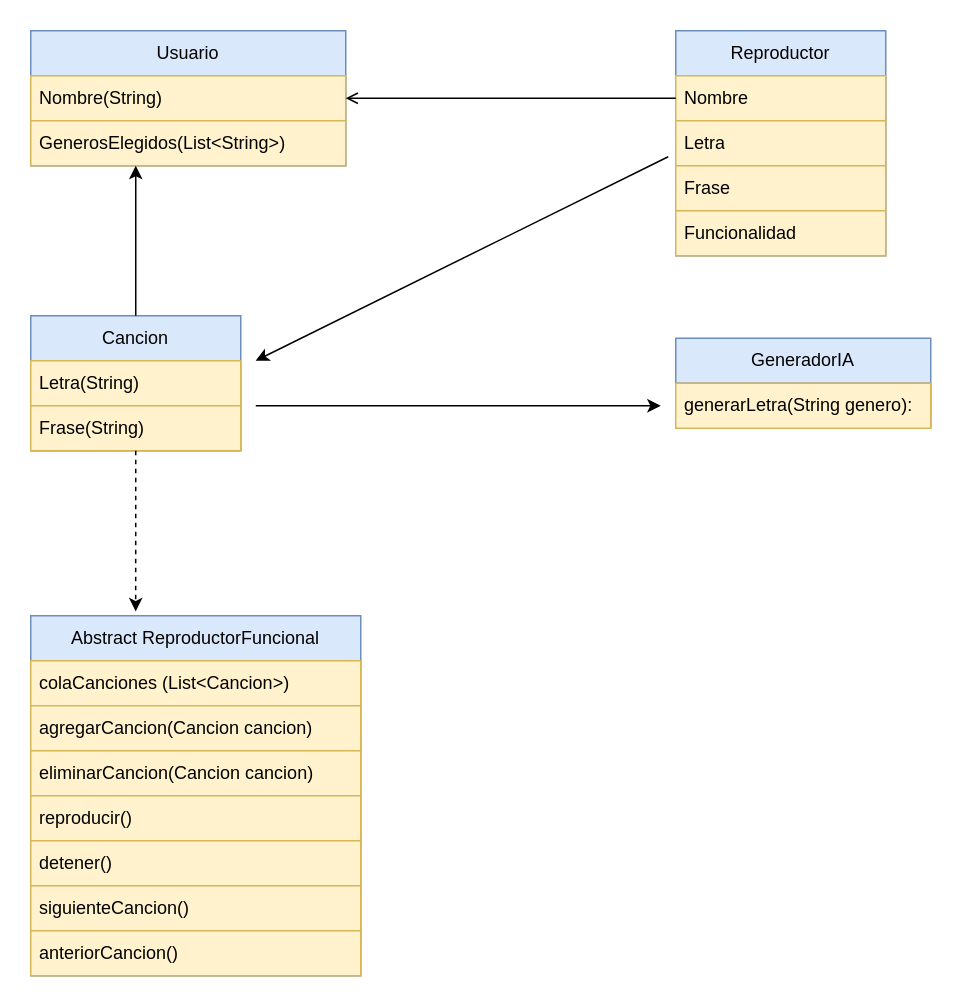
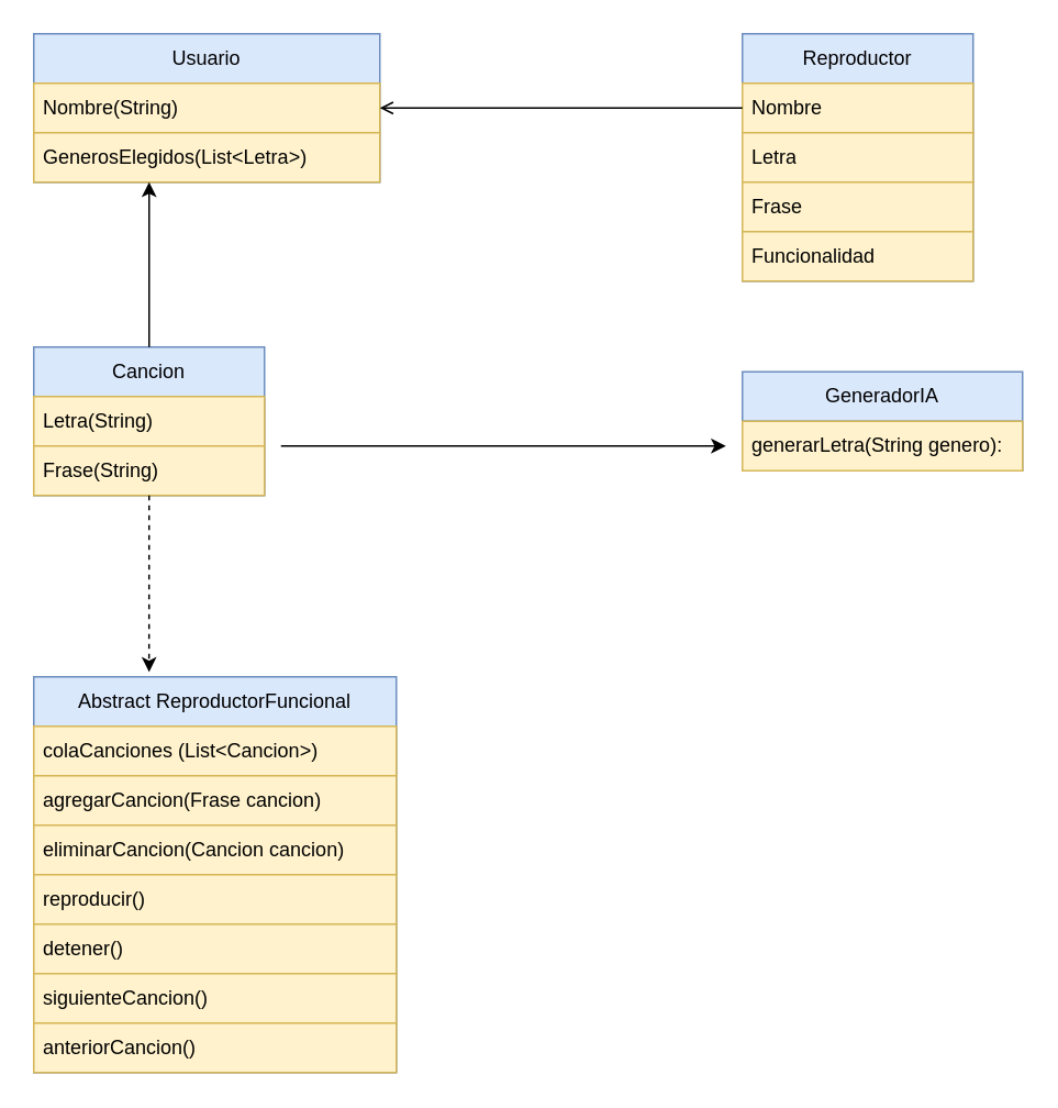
  <mxCell id="0" />
  <mxCell id="1" parent="0" />
  <mxCell id="2" value="Usuario" style="swimlane;fontStyle=0;childLayout=stackLayout;horizontal=1;startSize=30;horizontalStack=0;resizeParent=1;resizeParentMax=0;resizeLast=0;collapsible=1;marginBottom=0;whiteSpace=wrap;html=1;fillColor=#dae8fc;strokeColor=#6c8ebf;" vertex="1" parent="1"><mxGeometry x="20" y="20" width="210" height="90" as="geometry" /></mxCell>
  <mxCell id="3" value="Nombre(String)" style="text;strokeColor=#d6b656;fillColor=#fff2cc;align=left;verticalAlign=middle;spacingLeft=4;spacingRight=4;overflow=hidden;points=[[0,0.5],[1,0.5]];portConstraint=eastwest;rotatable=0;whiteSpace=wrap;html=1;" vertex="1" parent="2"><mxGeometry y="30" width="210" height="30" as="geometry" /></mxCell>
- <mxCell id="4" value="GenerosElegidos(List&amp;lt;String&amp;gt;)" style="text;strokeColor=#d6b656;fillColor=#fff2cc;align=left;verticalAlign=middle;spacingLeft=4;spacingRight=4;overflow=hidden;points=[[0,0.5],[1,0.5]];portConstraint=eastwest;rotatable=0;whiteSpace=wrap;html=1;" vertex="1" parent="2"><mxGeometry y="60" width="210" height="30" as="geometry" /></mxCell>
+ <mxCell id="4" value="GenerosElegidos(List&amp;lt;Letra&amp;gt;)" style="text;strokeColor=#d6b656;fillColor=#fff2cc;align=left;verticalAlign=middle;spacingLeft=4;spacingRight=4;overflow=hidden;points=[[0,0.5],[1,0.5]];portConstraint=eastwest;rotatable=0;whiteSpace=wrap;html=1;" vertex="1" parent="2"><mxGeometry y="60" width="210" height="30" as="geometry" /></mxCell>
  <mxCell id="5" value="Cancion" style="swimlane;fontStyle=0;childLayout=stackLayout;horizontal=1;startSize=30;horizontalStack=0;resizeParent=1;resizeParentMax=0;resizeLast=0;collapsible=1;marginBottom=0;whiteSpace=wrap;html=1;fillColor=#dae8fc;strokeColor=#6c8ebf;" vertex="1" parent="1"><mxGeometry x="20" y="210" width="140" height="90" as="geometry" /></mxCell>
  <mxCell id="6" value="Letra(String)" style="text;strokeColor=#d6b656;fillColor=#fff2cc;align=left;verticalAlign=middle;spacingLeft=4;spacingRight=4;overflow=hidden;points=[[0,0.5],[1,0.5]];portConstraint=eastwest;rotatable=0;whiteSpace=wrap;html=1;" vertex="1" parent="5"><mxGeometry y="30" width="140" height="30" as="geometry" /></mxCell>
  <mxCell id="7" value="Frase(String)" style="text;strokeColor=#d6b656;fillColor=#fff2cc;align=left;verticalAlign=middle;spacingLeft=4;spacingRight=4;overflow=hidden;points=[[0,0.5],[1,0.5]];portConstraint=eastwest;rotatable=0;whiteSpace=wrap;html=1;" vertex="1" parent="5"><mxGeometry y="60" width="140" height="30" as="geometry" /></mxCell>
  <mxCell id="8" value="GeneradorIA" style="swimlane;fontStyle=0;childLayout=stackLayout;horizontal=1;startSize=30;horizontalStack=0;resizeParent=1;resizeParentMax=0;resizeLast=0;collapsible=1;marginBottom=0;whiteSpace=wrap;html=1;fillColor=#dae8fc;strokeColor=#6c8ebf;" vertex="1" parent="1"><mxGeometry x="450" y="225" width="170" height="60" as="geometry" /></mxCell>
  <mxCell id="9" value="generarLetra(String genero):" style="text;strokeColor=#d6b656;fillColor=#fff2cc;align=left;verticalAlign=middle;spacingLeft=4;spacingRight=4;overflow=hidden;points=[[0,0.5],[1,0.5]];portConstraint=eastwest;rotatable=0;whiteSpace=wrap;html=1;" vertex="1" parent="8"><mxGeometry y="30" width="170" height="30" as="geometry" /></mxCell>
  <mxCell id="10" value="Abstract ReproductorFuncional" style="swimlane;fontStyle=0;childLayout=stackLayout;horizontal=1;startSize=30;horizontalStack=0;resizeParent=1;resizeParentMax=0;resizeLast=0;collapsible=1;marginBottom=0;whiteSpace=wrap;html=1;fillColor=#dae8fc;strokeColor=#6c8ebf;" vertex="1" parent="1"><mxGeometry x="20" y="410" width="220" height="240" as="geometry" /></mxCell>
  <mxCell id="11" value="colaCanciones (List&amp;lt;Cancion&amp;gt;)" style="text;strokeColor=#d6b656;fillColor=#fff2cc;align=left;verticalAlign=middle;spacingLeft=4;spacingRight=4;overflow=hidden;points=[[0,0.5],[1,0.5]];portConstraint=eastwest;rotatable=0;whiteSpace=wrap;html=1;" vertex="1" parent="10"><mxGeometry y="30" width="220" height="30" as="geometry" /></mxCell>
- <mxCell id="12" value="agregarCancion(Cancion cancion)" style="text;strokeColor=#d6b656;fillColor=#fff2cc;align=left;verticalAlign=middle;spacingLeft=4;spacingRight=4;overflow=hidden;points=[[0,0.5],[1,0.5]];portConstraint=eastwest;rotatable=0;whiteSpace=wrap;html=1;" vertex="1" parent="10"><mxGeometry y="60" width="220" height="30" as="geometry" /></mxCell>
+ <mxCell id="12" value="agregarCancion(Frase cancion)" style="text;strokeColor=#d6b656;fillColor=#fff2cc;align=left;verticalAlign=middle;spacingLeft=4;spacingRight=4;overflow=hidden;points=[[0,0.5],[1,0.5]];portConstraint=eastwest;rotatable=0;whiteSpace=wrap;html=1;" vertex="1" parent="10"><mxGeometry y="60" width="220" height="30" as="geometry" /></mxCell>
  <mxCell id="13" value="eliminarCancion(Cancion cancion)" style="text;strokeColor=#d6b656;fillColor=#fff2cc;align=left;verticalAlign=middle;spacingLeft=4;spacingRight=4;overflow=hidden;points=[[0,0.5],[1,0.5]];portConstraint=eastwest;rotatable=0;whiteSpace=wrap;html=1;" vertex="1" parent="10"><mxGeometry y="90" width="220" height="30" as="geometry" /></mxCell>
  <mxCell id="14" value="reproducir()" style="text;strokeColor=#d6b656;fillColor=#fff2cc;align=left;verticalAlign=middle;spacingLeft=4;spacingRight=4;overflow=hidden;points=[[0,0.5],[1,0.5]];portConstraint=eastwest;rotatable=0;whiteSpace=wrap;html=1;" vertex="1" parent="10"><mxGeometry y="120" width="220" height="30" as="geometry" /></mxCell>
  <mxCell id="15" value="detener()" style="text;strokeColor=#d6b656;fillColor=#fff2cc;align=left;verticalAlign=middle;spacingLeft=4;spacingRight=4;overflow=hidden;points=[[0,0.5],[1,0.5]];portConstraint=eastwest;rotatable=0;whiteSpace=wrap;html=1;" vertex="1" parent="10"><mxGeometry y="150" width="220" height="30" as="geometry" /></mxCell>
  <mxCell id="16" value="siguienteCancion()" style="text;strokeColor=#d6b656;fillColor=#fff2cc;align=left;verticalAlign=middle;spacingLeft=4;spacingRight=4;overflow=hidden;points=[[0,0.5],[1,0.5]];portConstraint=eastwest;rotatable=0;whiteSpace=wrap;html=1;" vertex="1" parent="10"><mxGeometry y="180" width="220" height="30" as="geometry" /></mxCell>
  <mxCell id="17" value="anteriorCancion()" style="text;strokeColor=#d6b656;fillColor=#fff2cc;align=left;verticalAlign=middle;spacingLeft=4;spacingRight=4;overflow=hidden;points=[[0,0.5],[1,0.5]];portConstraint=eastwest;rotatable=0;whiteSpace=wrap;html=1;" vertex="1" parent="10"><mxGeometry y="210" width="220" height="30" as="geometry" /></mxCell>
  <mxCell id="18" value="" style="endArrow=classic;html=1;rounded=0;" edge="1" parent="1"><mxGeometry width="50" height="50" relative="1" as="geometry"><mxPoint x="170" y="270" as="sourcePoint" /><mxPoint x="440" y="270" as="targetPoint" /></mxGeometry></mxCell>
  <mxCell id="19" value="" style="endArrow=classic;html=1;rounded=0;exitX=0.5;exitY=0;exitDx=0;exitDy=0;" edge="1" parent="1" source="5"><mxGeometry width="50" height="50" relative="1" as="geometry"><mxPoint x="260" y="340" as="sourcePoint" /><mxPoint x="90" y="110" as="targetPoint" /></mxGeometry></mxCell>
  <mxCell id="20" value="" style="endArrow=classic;html=1;rounded=0;exitX=0.5;exitY=1;exitDx=0;exitDy=0;exitPerimeter=0;entryX=0.318;entryY=-0.012;entryDx=0;entryDy=0;entryPerimeter=0;dashed=1;" edge="1" parent="1" source="7" target="10"><mxGeometry width="50" height="50" relative="1" as="geometry"><mxPoint x="260" y="340" as="sourcePoint" /><mxPoint x="310" y="290" as="targetPoint" /></mxGeometry></mxCell>
  <mxCell id="21" value="Reproductor" style="swimlane;fontStyle=0;childLayout=stackLayout;horizontal=1;startSize=30;horizontalStack=0;resizeParent=1;resizeParentMax=0;resizeLast=0;collapsible=1;marginBottom=0;whiteSpace=wrap;html=1;fillColor=#dae8fc;strokeColor=#6c8ebf;" vertex="1" parent="1"><mxGeometry x="450" y="20" width="140" height="150" as="geometry" /></mxCell>
  <mxCell id="22" value="Nombre" style="text;strokeColor=#d6b656;fillColor=#fff2cc;align=left;verticalAlign=middle;spacingLeft=4;spacingRight=4;overflow=hidden;points=[[0,0.5],[1,0.5]];portConstraint=eastwest;rotatable=0;whiteSpace=wrap;html=1;" vertex="1" parent="21"><mxGeometry y="30" width="140" height="30" as="geometry" /></mxCell>
  <mxCell id="23" value="Letra" style="text;strokeColor=#d6b656;fillColor=#fff2cc;align=left;verticalAlign=middle;spacingLeft=4;spacingRight=4;overflow=hidden;points=[[0,0.5],[1,0.5]];portConstraint=eastwest;rotatable=0;whiteSpace=wrap;html=1;" vertex="1" parent="21"><mxGeometry y="60" width="140" height="30" as="geometry" /></mxCell>
  <mxCell id="24" value="Frase" style="text;strokeColor=#d6b656;fillColor=#fff2cc;align=left;verticalAlign=middle;spacingLeft=4;spacingRight=4;overflow=hidden;points=[[0,0.5],[1,0.5]];portConstraint=eastwest;rotatable=0;whiteSpace=wrap;html=1;" vertex="1" parent="21"><mxGeometry y="90" width="140" height="30" as="geometry" /></mxCell>
  <mxCell id="25" value="Funcionalidad" style="text;strokeColor=#d6b656;fillColor=#fff2cc;align=left;verticalAlign=middle;spacingLeft=4;spacingRight=4;overflow=hidden;points=[[0,0.5],[1,0.5]];portConstraint=eastwest;rotatable=0;whiteSpace=wrap;html=1;" vertex="1" parent="21"><mxGeometry y="120" width="140" height="30" as="geometry" /></mxCell>
  <mxCell id="26" value="" style="endArrow=open;html=1;rounded=0;exitX=0;exitY=0.5;exitDx=0;exitDy=0;entryX=1;entryY=0.5;entryDx=0;entryDy=0;" edge="1" parent="1" source="22" target="3"><mxGeometry width="50" height="50" relative="1" as="geometry"><mxPoint x="340" y="80" as="sourcePoint" /><mxPoint x="390" y="30" as="targetPoint" /></mxGeometry></mxCell>
- <mxCell id="27" value="" style="endArrow=classic;html=1;rounded=0;exitX=-0.036;exitY=-0.2;exitDx=0;exitDy=0;exitPerimeter=0;entryX=1.071;entryY=0;entryDx=0;entryDy=0;entryPerimeter=0;" edge="1" parent="1" source="24" target="6"><mxGeometry width="50" height="50" relative="1" as="geometry"><mxPoint x="340" y="80" as="sourcePoint" /><mxPoint x="390" y="30" as="targetPoint" /></mxGeometry></mxCell>
